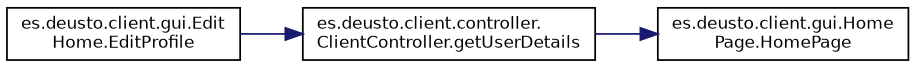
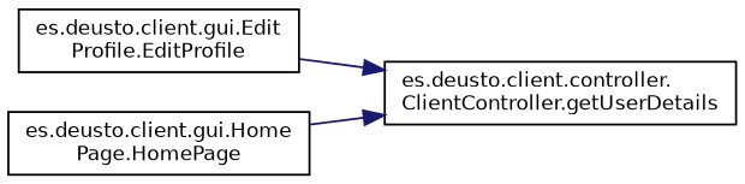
  digraph {
    rankdir=RL
    node [color=black fillcolor=white fontname=Helvetica fontsize=10 shape=record style=filled]
    edge [color=midnightblue dir=back fontname=Helvetica fontsize=10 labelfontname=Helvetica labelfontsize=10 style=solid]
    n1 [height=0.2 label="es.deusto.client.controller.\lClientController.getUserDetails" width=0.4]
-   n2 [height=0.2 label="es.deusto.client.gui.Edit\lHome.EditProfile" width=0.4]
+   n2 [height=0.2 label="es.deusto.client.gui.Edit\lProfile.EditProfile" width=0.4]
    n3 [height=0.2 label="es.deusto.client.gui.Home\lPage.HomePage" width=0.4]
    n1 -> n2
-   n3 -> n1
+   n1 -> n3
  }
